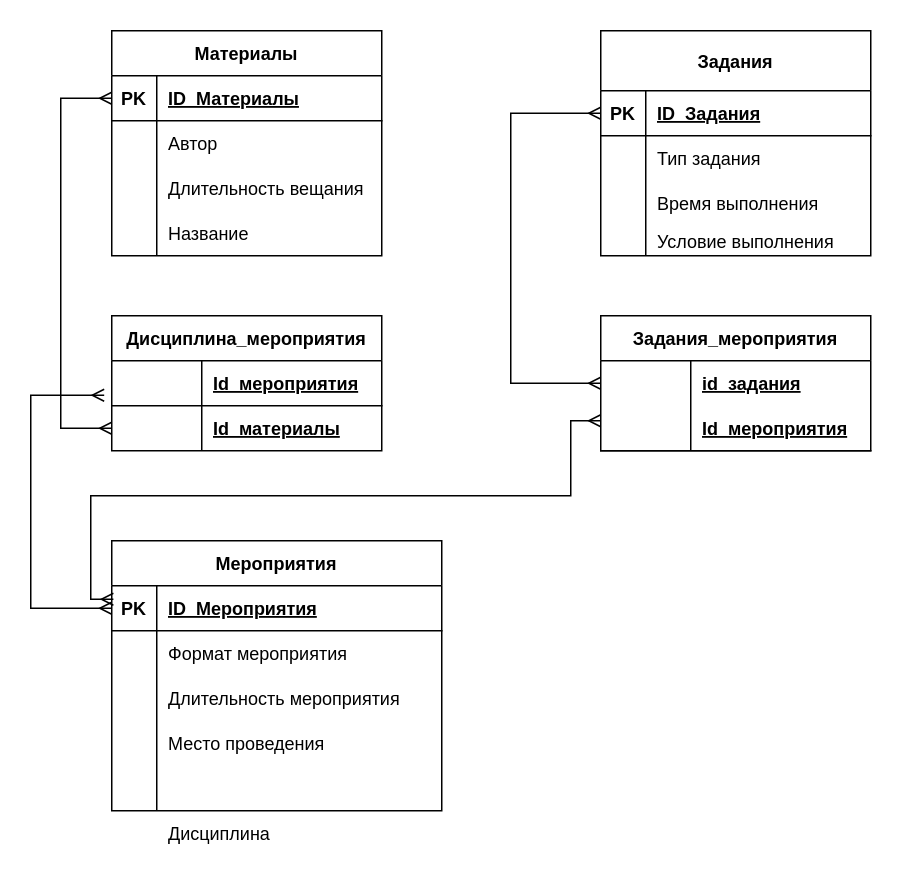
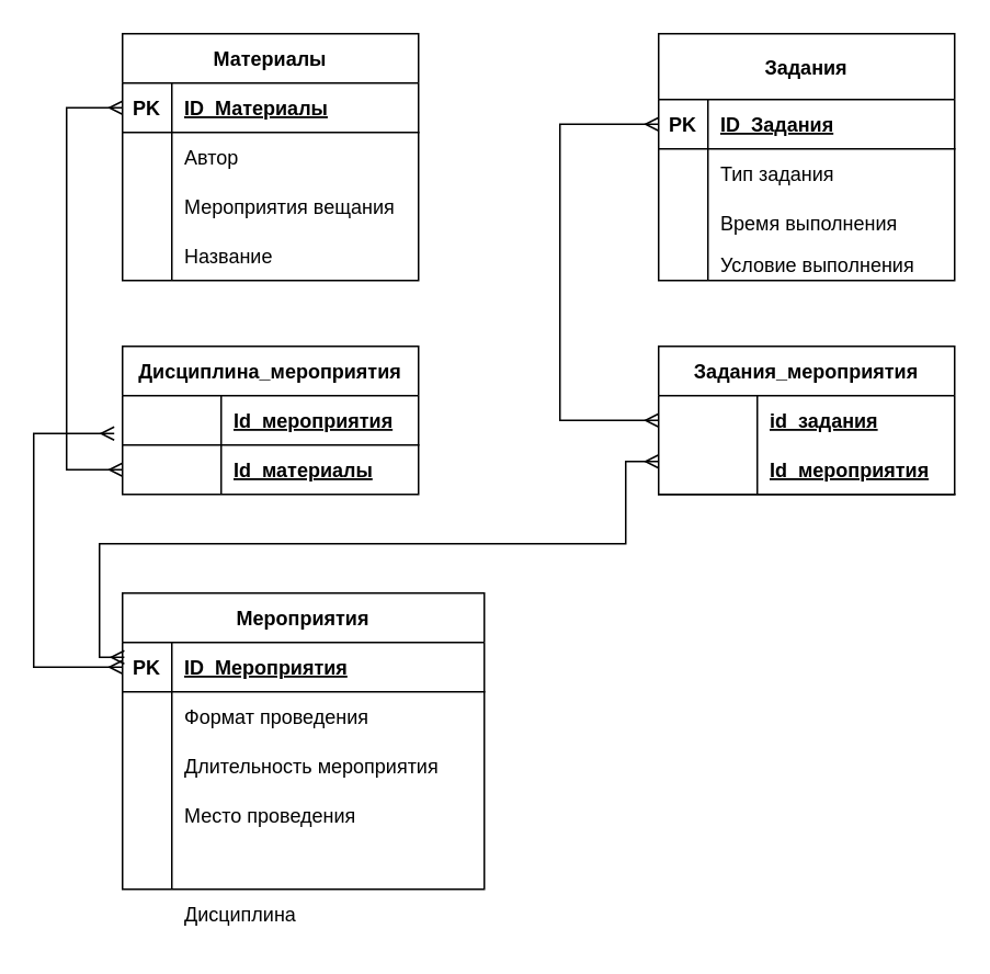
  <mxCell id="0" />
  <mxCell id="1" parent="0" />
  <mxCell id="2" value="Материалы" style="shape=table;startSize=30;container=1;collapsible=1;childLayout=tableLayout;fixedRows=1;rowLines=0;fontStyle=1;align=center;resizeLast=1;" vertex="1" parent="1"><mxGeometry x="74" y="20" width="180" height="150" as="geometry" /></mxCell>
  <mxCell id="3" value="" style="shape=tableRow;horizontal=0;startSize=0;swimlaneHead=0;swimlaneBody=0;fillColor=none;collapsible=0;dropTarget=0;points=[[0,0.5],[1,0.5]];portConstraint=eastwest;top=0;left=0;right=0;bottom=1;" vertex="1" parent="2"><mxGeometry y="30" width="180" height="30" as="geometry" /></mxCell>
  <mxCell id="4" value="PK" style="shape=partialRectangle;connectable=0;fillColor=none;top=0;left=0;bottom=0;right=0;fontStyle=1;overflow=hidden;" vertex="1" parent="3"><mxGeometry width="30" height="30" as="geometry"><mxRectangle width="30" height="30" as="alternateBounds" /></mxGeometry></mxCell>
  <mxCell id="5" value="ID_Материалы" style="shape=partialRectangle;connectable=0;fillColor=none;top=0;left=0;bottom=0;right=0;align=left;spacingLeft=6;fontStyle=5;overflow=hidden;" vertex="1" parent="3"><mxGeometry x="30" width="150" height="30" as="geometry"><mxRectangle width="150" height="30" as="alternateBounds" /></mxGeometry></mxCell>
  <mxCell id="6" value="" style="shape=tableRow;horizontal=0;startSize=0;swimlaneHead=0;swimlaneBody=0;fillColor=none;collapsible=0;dropTarget=0;points=[[0,0.5],[1,0.5]];portConstraint=eastwest;top=0;left=0;right=0;bottom=0;" vertex="1" parent="2"><mxGeometry y="60" width="180" height="30" as="geometry" /></mxCell>
  <mxCell id="7" value="" style="shape=partialRectangle;connectable=0;fillColor=none;top=0;left=0;bottom=0;right=0;editable=1;overflow=hidden;" vertex="1" parent="6"><mxGeometry width="30" height="30" as="geometry"><mxRectangle width="30" height="30" as="alternateBounds" /></mxGeometry></mxCell>
  <mxCell id="8" value="Автор" style="shape=partialRectangle;connectable=0;fillColor=none;top=0;left=0;bottom=0;right=0;align=left;spacingLeft=6;overflow=hidden;" vertex="1" parent="6"><mxGeometry x="30" width="150" height="30" as="geometry"><mxRectangle width="150" height="30" as="alternateBounds" /></mxGeometry></mxCell>
  <mxCell id="9" value="" style="shape=tableRow;horizontal=0;startSize=0;swimlaneHead=0;swimlaneBody=0;fillColor=none;collapsible=0;dropTarget=0;points=[[0,0.5],[1,0.5]];portConstraint=eastwest;top=0;left=0;right=0;bottom=0;" vertex="1" parent="2"><mxGeometry y="90" width="180" height="30" as="geometry" /></mxCell>
  <mxCell id="10" value="" style="shape=partialRectangle;connectable=0;fillColor=none;top=0;left=0;bottom=0;right=0;editable=1;overflow=hidden;" vertex="1" parent="9"><mxGeometry width="30" height="30" as="geometry"><mxRectangle width="30" height="30" as="alternateBounds" /></mxGeometry></mxCell>
- <mxCell id="11" value="Длительность вещания" style="shape=partialRectangle;connectable=0;fillColor=none;top=0;left=0;bottom=0;right=0;align=left;spacingLeft=6;overflow=hidden;" vertex="1" parent="9"><mxGeometry x="30" width="150" height="30" as="geometry"><mxRectangle width="150" height="30" as="alternateBounds" /></mxGeometry></mxCell>
+ <mxCell id="11" value="Мероприятия вещания" style="shape=partialRectangle;connectable=0;fillColor=none;top=0;left=0;bottom=0;right=0;align=left;spacingLeft=6;overflow=hidden;" vertex="1" parent="9"><mxGeometry x="30" width="150" height="30" as="geometry"><mxRectangle width="150" height="30" as="alternateBounds" /></mxGeometry></mxCell>
  <mxCell id="12" value="" style="shape=tableRow;horizontal=0;startSize=0;swimlaneHead=0;swimlaneBody=0;fillColor=none;collapsible=0;dropTarget=0;points=[[0,0.5],[1,0.5]];portConstraint=eastwest;top=0;left=0;right=0;bottom=0;" vertex="1" parent="2"><mxGeometry y="120" width="180" height="30" as="geometry" /></mxCell>
  <mxCell id="13" value="" style="shape=partialRectangle;connectable=0;fillColor=none;top=0;left=0;bottom=0;right=0;editable=1;overflow=hidden;" vertex="1" parent="12"><mxGeometry width="30" height="30" as="geometry"><mxRectangle width="30" height="30" as="alternateBounds" /></mxGeometry></mxCell>
  <mxCell id="14" value="Название" style="shape=partialRectangle;connectable=0;fillColor=none;top=0;left=0;bottom=0;right=0;align=left;spacingLeft=6;overflow=hidden;" vertex="1" parent="12"><mxGeometry x="30" width="150" height="30" as="geometry"><mxRectangle width="150" height="30" as="alternateBounds" /></mxGeometry></mxCell>
  <mxCell id="15" value="Задания" style="shape=table;startSize=40;container=1;collapsible=1;childLayout=tableLayout;fixedRows=1;rowLines=0;fontStyle=1;align=center;resizeLast=1;" vertex="1" parent="1"><mxGeometry x="400" y="20" width="180" height="150" as="geometry" /></mxCell>
  <mxCell id="16" value="" style="shape=tableRow;horizontal=0;startSize=0;swimlaneHead=0;swimlaneBody=0;fillColor=none;collapsible=0;dropTarget=0;points=[[0,0.5],[1,0.5]];portConstraint=eastwest;top=0;left=0;right=0;bottom=1;" vertex="1" parent="15"><mxGeometry y="40" width="180" height="30" as="geometry" /></mxCell>
  <mxCell id="17" value="PK" style="shape=partialRectangle;connectable=0;fillColor=none;top=0;left=0;bottom=0;right=0;fontStyle=1;overflow=hidden;" vertex="1" parent="16"><mxGeometry width="30" height="30" as="geometry"><mxRectangle width="30" height="30" as="alternateBounds" /></mxGeometry></mxCell>
  <mxCell id="18" value="ID_Задания" style="shape=partialRectangle;connectable=0;fillColor=none;top=0;left=0;bottom=0;right=0;align=left;spacingLeft=6;fontStyle=5;overflow=hidden;" vertex="1" parent="16"><mxGeometry x="30" width="150" height="30" as="geometry"><mxRectangle width="150" height="30" as="alternateBounds" /></mxGeometry></mxCell>
  <mxCell id="19" value="" style="shape=tableRow;horizontal=0;startSize=0;swimlaneHead=0;swimlaneBody=0;fillColor=none;collapsible=0;dropTarget=0;points=[[0,0.5],[1,0.5]];portConstraint=eastwest;top=0;left=0;right=0;bottom=0;" vertex="1" parent="15"><mxGeometry y="70" width="180" height="30" as="geometry" /></mxCell>
  <mxCell id="20" value="" style="shape=partialRectangle;connectable=0;fillColor=none;top=0;left=0;bottom=0;right=0;editable=1;overflow=hidden;" vertex="1" parent="19"><mxGeometry width="30" height="30" as="geometry"><mxRectangle width="30" height="30" as="alternateBounds" /></mxGeometry></mxCell>
  <mxCell id="21" value="Тип задания" style="shape=partialRectangle;connectable=0;fillColor=none;top=0;left=0;bottom=0;right=0;align=left;spacingLeft=6;overflow=hidden;" vertex="1" parent="19"><mxGeometry x="30" width="150" height="30" as="geometry"><mxRectangle width="150" height="30" as="alternateBounds" /></mxGeometry></mxCell>
  <mxCell id="22" value="" style="shape=tableRow;horizontal=0;startSize=0;swimlaneHead=0;swimlaneBody=0;fillColor=none;collapsible=0;dropTarget=0;points=[[0,0.5],[1,0.5]];portConstraint=eastwest;top=0;left=0;right=0;bottom=0;" vertex="1" parent="15"><mxGeometry y="100" width="180" height="30" as="geometry" /></mxCell>
  <mxCell id="23" value="" style="shape=partialRectangle;connectable=0;fillColor=none;top=0;left=0;bottom=0;right=0;editable=1;overflow=hidden;" vertex="1" parent="22"><mxGeometry width="30" height="30" as="geometry"><mxRectangle width="30" height="30" as="alternateBounds" /></mxGeometry></mxCell>
  <mxCell id="24" value="Время выполнения" style="shape=partialRectangle;connectable=0;fillColor=none;top=0;left=0;bottom=0;right=0;align=left;spacingLeft=6;overflow=hidden;" vertex="1" parent="22"><mxGeometry x="30" width="150" height="30" as="geometry"><mxRectangle width="150" height="30" as="alternateBounds" /></mxGeometry></mxCell>
  <mxCell id="25" value="" style="shape=tableRow;horizontal=0;startSize=0;swimlaneHead=0;swimlaneBody=0;fillColor=none;collapsible=0;dropTarget=0;points=[[0,0.5],[1,0.5]];portConstraint=eastwest;top=0;left=0;right=0;bottom=0;" vertex="1" parent="15"><mxGeometry y="130" width="180" height="20" as="geometry" /></mxCell>
  <mxCell id="26" value="" style="shape=partialRectangle;connectable=0;fillColor=none;top=0;left=0;bottom=0;right=0;editable=1;overflow=hidden;" vertex="1" parent="25"><mxGeometry width="30" height="20" as="geometry"><mxRectangle width="30" height="20" as="alternateBounds" /></mxGeometry></mxCell>
  <mxCell id="27" value="Условие выполнения" style="shape=partialRectangle;connectable=0;fillColor=none;top=0;left=0;bottom=0;right=0;align=left;spacingLeft=6;overflow=hidden;" vertex="1" parent="25"><mxGeometry x="30" width="150" height="20" as="geometry"><mxRectangle width="150" height="20" as="alternateBounds" /></mxGeometry></mxCell>
  <mxCell id="28" value="Мероприятия" style="shape=table;startSize=30;container=1;collapsible=1;childLayout=tableLayout;fixedRows=1;rowLines=0;fontStyle=1;align=center;resizeLast=1;" vertex="1" parent="1"><mxGeometry x="74" y="360" width="220" height="180" as="geometry" /></mxCell>
  <mxCell id="29" value="" style="shape=tableRow;horizontal=0;startSize=0;swimlaneHead=0;swimlaneBody=0;fillColor=none;collapsible=0;dropTarget=0;points=[[0,0.5],[1,0.5]];portConstraint=eastwest;top=0;left=0;right=0;bottom=1;" vertex="1" parent="28"><mxGeometry y="30" width="220" height="30" as="geometry" /></mxCell>
  <mxCell id="30" value="PK" style="shape=partialRectangle;connectable=0;fillColor=none;top=0;left=0;bottom=0;right=0;fontStyle=1;overflow=hidden;" vertex="1" parent="29"><mxGeometry width="30" height="30" as="geometry"><mxRectangle width="30" height="30" as="alternateBounds" /></mxGeometry></mxCell>
  <mxCell id="31" value="ID_Мероприятия" style="shape=partialRectangle;connectable=0;fillColor=none;top=0;left=0;bottom=0;right=0;align=left;spacingLeft=6;fontStyle=5;overflow=hidden;" vertex="1" parent="29"><mxGeometry x="30" width="190" height="30" as="geometry"><mxRectangle width="190" height="30" as="alternateBounds" /></mxGeometry></mxCell>
  <mxCell id="32" value="" style="shape=tableRow;horizontal=0;startSize=0;swimlaneHead=0;swimlaneBody=0;fillColor=none;collapsible=0;dropTarget=0;points=[[0,0.5],[1,0.5]];portConstraint=eastwest;top=0;left=0;right=0;bottom=0;" vertex="1" parent="28"><mxGeometry y="60" width="220" height="30" as="geometry" /></mxCell>
  <mxCell id="33" value="" style="shape=partialRectangle;connectable=0;fillColor=none;top=0;left=0;bottom=0;right=0;editable=1;overflow=hidden;" vertex="1" parent="32"><mxGeometry width="30" height="30" as="geometry"><mxRectangle width="30" height="30" as="alternateBounds" /></mxGeometry></mxCell>
- <mxCell id="34" value="Формат мероприятия" style="shape=partialRectangle;connectable=0;fillColor=none;top=0;left=0;bottom=0;right=0;align=left;spacingLeft=6;overflow=hidden;" vertex="1" parent="32"><mxGeometry x="30" width="190" height="30" as="geometry"><mxRectangle width="190" height="30" as="alternateBounds" /></mxGeometry></mxCell>
+ <mxCell id="34" value="Формат проведения" style="shape=partialRectangle;connectable=0;fillColor=none;top=0;left=0;bottom=0;right=0;align=left;spacingLeft=6;overflow=hidden;" vertex="1" parent="32"><mxGeometry x="30" width="190" height="30" as="geometry"><mxRectangle width="190" height="30" as="alternateBounds" /></mxGeometry></mxCell>
  <mxCell id="35" value="" style="shape=tableRow;horizontal=0;startSize=0;swimlaneHead=0;swimlaneBody=0;fillColor=none;collapsible=0;dropTarget=0;points=[[0,0.5],[1,0.5]];portConstraint=eastwest;top=0;left=0;right=0;bottom=0;" vertex="1" parent="28"><mxGeometry y="90" width="220" height="30" as="geometry" /></mxCell>
  <mxCell id="36" value="" style="shape=partialRectangle;connectable=0;fillColor=none;top=0;left=0;bottom=0;right=0;editable=1;overflow=hidden;" vertex="1" parent="35"><mxGeometry width="30" height="30" as="geometry"><mxRectangle width="30" height="30" as="alternateBounds" /></mxGeometry></mxCell>
  <mxCell id="37" value="Длительность мероприятия" style="shape=partialRectangle;connectable=0;fillColor=none;top=0;left=0;bottom=0;right=0;align=left;spacingLeft=6;overflow=hidden;" vertex="1" parent="35"><mxGeometry x="30" width="190" height="30" as="geometry"><mxRectangle width="190" height="30" as="alternateBounds" /></mxGeometry></mxCell>
  <mxCell id="38" value="" style="shape=tableRow;horizontal=0;startSize=0;swimlaneHead=0;swimlaneBody=0;fillColor=none;collapsible=0;dropTarget=0;points=[[0,0.5],[1,0.5]];portConstraint=eastwest;top=0;left=0;right=0;bottom=0;" vertex="1" parent="28"><mxGeometry y="180" width="220" height="30" as="geometry" /></mxCell>
  <mxCell id="39" value="" style="shape=partialRectangle;connectable=0;fillColor=none;top=0;left=0;bottom=0;right=0;editable=1;overflow=hidden;" vertex="1" parent="38"><mxGeometry width="30" height="30" as="geometry"><mxRectangle width="30" height="30" as="alternateBounds" /></mxGeometry></mxCell>
  <mxCell id="40" value="Дисциплина" style="shape=partialRectangle;connectable=0;fillColor=none;top=0;left=0;bottom=0;right=0;align=left;spacingLeft=6;overflow=hidden;" vertex="1" parent="38"><mxGeometry x="30" width="190" height="30" as="geometry"><mxRectangle width="190" height="30" as="alternateBounds" /></mxGeometry></mxCell>
  <mxCell id="41" value="" style="shape=tableRow;horizontal=0;startSize=0;swimlaneHead=0;swimlaneBody=0;fillColor=none;collapsible=0;dropTarget=0;points=[[0,0.5],[1,0.5]];portConstraint=eastwest;top=0;left=0;right=0;bottom=0;" vertex="1" parent="28"><mxGeometry y="120" width="220" height="30" as="geometry" /></mxCell>
  <mxCell id="42" value="" style="shape=partialRectangle;connectable=0;fillColor=none;top=0;left=0;bottom=0;right=0;editable=1;overflow=hidden;" vertex="1" parent="41"><mxGeometry width="30" height="30" as="geometry"><mxRectangle width="30" height="30" as="alternateBounds" /></mxGeometry></mxCell>
  <mxCell id="43" value="Место проведения" style="shape=partialRectangle;connectable=0;fillColor=none;top=0;left=0;bottom=0;right=0;align=left;spacingLeft=6;overflow=hidden;" vertex="1" parent="41"><mxGeometry x="30" width="190" height="30" as="geometry"><mxRectangle width="190" height="30" as="alternateBounds" /></mxGeometry></mxCell>
  <mxCell id="44" value="Дисциплина_мероприятия" style="shape=table;startSize=30;container=1;collapsible=1;childLayout=tableLayout;fixedRows=1;rowLines=0;fontStyle=1;align=center;resizeLast=1;" vertex="1" parent="1"><mxGeometry x="74" y="210" width="180" height="90" as="geometry" /></mxCell>
  <mxCell id="45" value="" style="shape=tableRow;horizontal=0;startSize=0;swimlaneHead=0;swimlaneBody=0;fillColor=none;collapsible=0;dropTarget=0;points=[[0,0.5],[1,0.5]];portConstraint=eastwest;top=0;left=0;right=0;bottom=1;" vertex="1" parent="44"><mxGeometry y="30" width="180" height="30" as="geometry" /></mxCell>
  <mxCell id="46" value="" style="shape=partialRectangle;connectable=0;fillColor=none;top=0;left=0;bottom=0;right=0;fontStyle=1;overflow=hidden;" vertex="1" parent="45"><mxGeometry width="60" height="30" as="geometry"><mxRectangle width="60" height="30" as="alternateBounds" /></mxGeometry></mxCell>
  <mxCell id="47" value="Id_мероприятия" style="shape=partialRectangle;connectable=0;fillColor=none;top=0;left=0;bottom=0;right=0;align=left;spacingLeft=6;fontStyle=5;overflow=hidden;" vertex="1" parent="45"><mxGeometry x="60" width="120" height="30" as="geometry"><mxRectangle width="120" height="30" as="alternateBounds" /></mxGeometry></mxCell>
  <mxCell id="48" value="" style="shape=tableRow;horizontal=0;startSize=0;swimlaneHead=0;swimlaneBody=0;fillColor=none;collapsible=0;dropTarget=0;points=[[0,0.5],[1,0.5]];portConstraint=eastwest;top=0;left=0;right=0;bottom=0;" vertex="1" parent="44"><mxGeometry y="60" width="180" height="30" as="geometry" /></mxCell>
  <mxCell id="49" value="" style="shape=partialRectangle;connectable=0;fillColor=none;top=0;left=0;bottom=0;right=0;fontStyle=1;overflow=hidden;" vertex="1" parent="48"><mxGeometry width="60" height="30" as="geometry"><mxRectangle width="60" height="30" as="alternateBounds" /></mxGeometry></mxCell>
  <mxCell id="50" value="Id_материалы" style="shape=partialRectangle;connectable=0;fillColor=none;top=0;left=0;bottom=0;right=0;align=left;spacingLeft=6;fontStyle=5;overflow=hidden;" vertex="1" parent="48"><mxGeometry x="60" width="120" height="30" as="geometry"><mxRectangle width="120" height="30" as="alternateBounds" /></mxGeometry></mxCell>
  <mxCell id="51" value="" style="edgeStyle=orthogonalEdgeStyle;fontSize=12;html=1;endArrow=ERmany;startArrow=ERmany;rounded=0;entryX=0;entryY=0.5;entryDx=0;entryDy=0;exitX=0;exitY=0.5;exitDx=0;exitDy=0;" edge="1" parent="1" source="48" target="3"><mxGeometry width="100" height="100" relative="1" as="geometry"><mxPoint x="60" y="250" as="sourcePoint" /><mxPoint x="30" y="130" as="targetPoint" /><Array as="points"><mxPoint x="40" y="285" /><mxPoint x="40" y="65" /></Array></mxGeometry></mxCell>
  <mxCell id="52" value="" style="edgeStyle=orthogonalEdgeStyle;fontSize=12;html=1;endArrow=ERmany;startArrow=ERmany;rounded=0;entryX=-0.028;entryY=0.767;entryDx=0;entryDy=0;exitX=0;exitY=0.5;exitDx=0;exitDy=0;entryPerimeter=0;" edge="1" parent="1" source="29" target="45"><mxGeometry width="100" height="100" relative="1" as="geometry"><mxPoint x="-80" y="430" as="sourcePoint" /><mxPoint x="20" y="330" as="targetPoint" /><Array as="points"><mxPoint x="20" y="405" /><mxPoint x="20" y="263" /></Array></mxGeometry></mxCell>
  <mxCell id="53" value="Задания_мероприятия" style="shape=table;startSize=30;container=1;collapsible=1;childLayout=tableLayout;fixedRows=1;rowLines=0;fontStyle=1;align=center;resizeLast=1;" vertex="1" parent="1"><mxGeometry x="400" y="210" width="180" height="90" as="geometry" /></mxCell>
  <mxCell id="54" value="" style="shape=tableRow;horizontal=0;startSize=0;swimlaneHead=0;swimlaneBody=0;fillColor=none;collapsible=0;dropTarget=0;points=[[0,0.5],[1,0.5]];portConstraint=eastwest;top=0;left=0;right=0;bottom=0;" vertex="1" parent="53"><mxGeometry y="30" width="180" height="30" as="geometry" /></mxCell>
  <mxCell id="55" value="" style="shape=partialRectangle;connectable=0;fillColor=none;top=0;left=0;bottom=0;right=0;fontStyle=1;overflow=hidden;" vertex="1" parent="54"><mxGeometry width="60" height="30" as="geometry"><mxRectangle width="60" height="30" as="alternateBounds" /></mxGeometry></mxCell>
  <mxCell id="56" value="id_задания" style="shape=partialRectangle;connectable=0;fillColor=none;top=0;left=0;bottom=0;right=0;align=left;spacingLeft=6;fontStyle=5;overflow=hidden;" vertex="1" parent="54"><mxGeometry x="60" width="120" height="30" as="geometry"><mxRectangle width="120" height="30" as="alternateBounds" /></mxGeometry></mxCell>
  <mxCell id="57" value="" style="shape=tableRow;horizontal=0;startSize=0;swimlaneHead=0;swimlaneBody=0;fillColor=none;collapsible=0;dropTarget=0;points=[[0,0.5],[1,0.5]];portConstraint=eastwest;top=0;left=0;right=0;bottom=1;" vertex="1" parent="53"><mxGeometry y="60" width="180" height="30" as="geometry" /></mxCell>
  <mxCell id="58" value="" style="shape=partialRectangle;connectable=0;fillColor=none;top=0;left=0;bottom=0;right=0;fontStyle=1;overflow=hidden;" vertex="1" parent="57"><mxGeometry width="60" height="30" as="geometry"><mxRectangle width="60" height="30" as="alternateBounds" /></mxGeometry></mxCell>
  <mxCell id="59" value="Id_мероприятия" style="shape=partialRectangle;connectable=0;fillColor=none;top=0;left=0;bottom=0;right=0;align=left;spacingLeft=6;fontStyle=5;overflow=hidden;" vertex="1" parent="57"><mxGeometry x="60" width="120" height="30" as="geometry"><mxRectangle width="120" height="30" as="alternateBounds" /></mxGeometry></mxCell>
  <mxCell id="60" value="" style="edgeStyle=orthogonalEdgeStyle;fontSize=12;html=1;endArrow=ERmany;startArrow=ERmany;rounded=0;entryX=0;entryY=0.5;entryDx=0;entryDy=0;exitX=0;exitY=0.5;exitDx=0;exitDy=0;" edge="1" parent="1" source="54" target="16"><mxGeometry width="100" height="100" relative="1" as="geometry"><mxPoint x="290" y="160" as="sourcePoint" /><mxPoint x="390" y="60" as="targetPoint" /><Array as="points"><mxPoint x="340" y="255" /><mxPoint x="340" y="75" /></Array></mxGeometry></mxCell>
  <mxCell id="61" value="" style="edgeStyle=orthogonalEdgeStyle;fontSize=12;html=1;endArrow=ERmany;startArrow=ERmany;rounded=0;exitX=0.005;exitY=0.3;exitDx=0;exitDy=0;exitPerimeter=0;" edge="1" parent="1" source="29"><mxGeometry width="100" height="100" relative="1" as="geometry"><mxPoint x="70" y="390" as="sourcePoint" /><mxPoint x="400" y="280" as="targetPoint" /><Array as="points"><mxPoint x="60" y="399" /><mxPoint x="60" y="330" /><mxPoint x="380" y="330" /><mxPoint x="380" y="280" /></Array></mxGeometry></mxCell>
